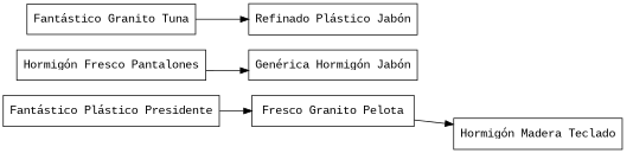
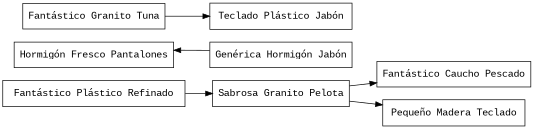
  digraph {
    fontname="Liberation Mono"
    rankdir=LR
    node [fontname="Liberation Mono" shape=record]
    edge [fontname="Liberation Mono"]
-   n1 [label="Fantástico Plástico Presidente"]
-   n2 [label="Fresco Granito Pelota"]
-   n4 [label="Hormigón Madera Teclado"]
+   n1 [label="Fantástico Plástico Refinado"]
+   n2 [label="Sabrosa Granito Pelota"]
+   n3 [label="Fantástico Caucho Pescado"]
+   n4 [label="Pequeño Madera Teclado"]
    n5 [label="Hormigón Fresco Pantalones"]
    n6 [label="Genérica Hormigón Jabón"]
    n7 [label="Fantástico Granito Tuna"]
-   n8 [label="Refinado Plástico Jabón"]
+   n8 [label="Teclado Plástico Jabón"]
    n1 -> n2
+   n2 -> n3
    n2 -> n4
-   n5 -> n6
+   n6 -> n5
    n7 -> n8
  }
